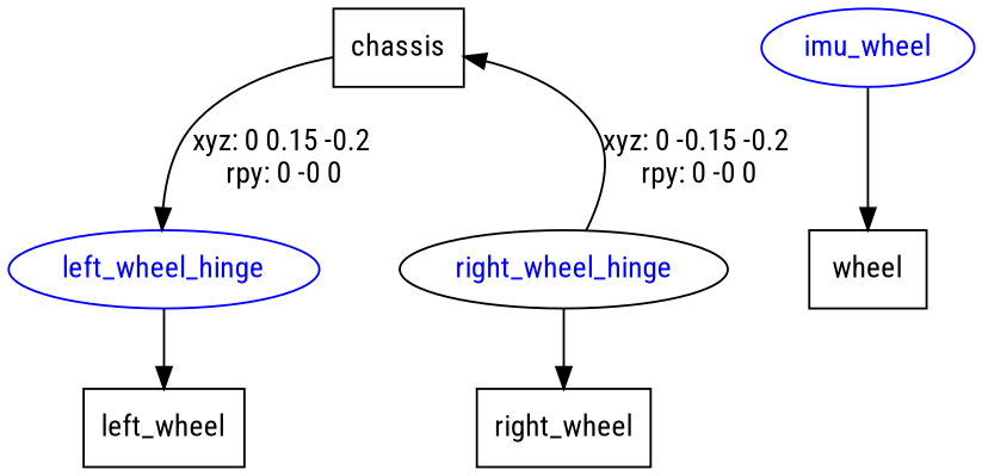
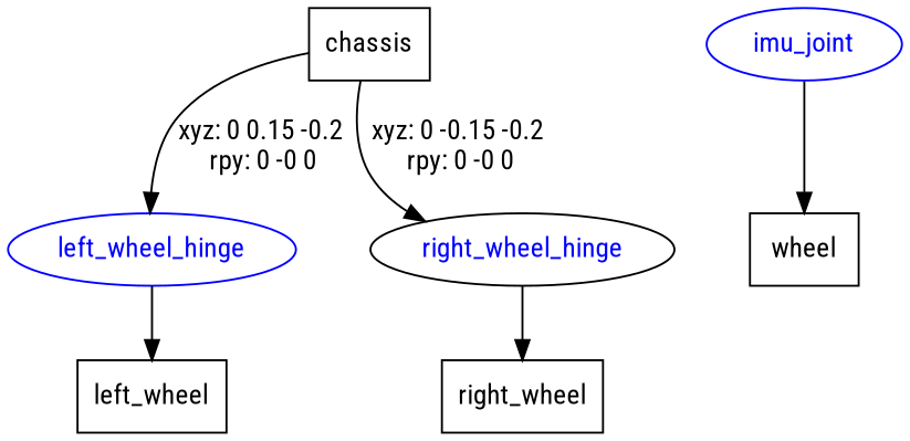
  digraph {
    fontname="Roboto Condensed"
    node [fontname="Roboto Condensed" shape=box]
    edge [fontname="Roboto Condensed"]
    n1 [label=chassis]
    left_wheel_hinge [color=blue fontcolor=blue shape=ellipse]
    right_wheel_hinge [color=black fontcolor=blue shape=ellipse]
-   imu_joint [color=blue fontcolor=blue shape=ellipse label=imu_wheel]
+   imu_joint [color=blue fontcolor=blue shape=ellipse]
    n5 [label=wheel]
    n6 [label=left_wheel]
    n7 [label=right_wheel]
    n1 -> left_wheel_hinge [label="xyz: 0 0.15 -0.2 \nrpy: 0 -0 0"]
-   right_wheel_hinge -> n1 [label="xyz: 0 -0.15 -0.2 \nrpy: 0 -0 0"]
+   n1 -> right_wheel_hinge [label="xyz: 0 -0.15 -0.2 \nrpy: 0 -0 0"]
    left_wheel_hinge -> n6
    right_wheel_hinge -> n7
    imu_joint -> n5
  }
